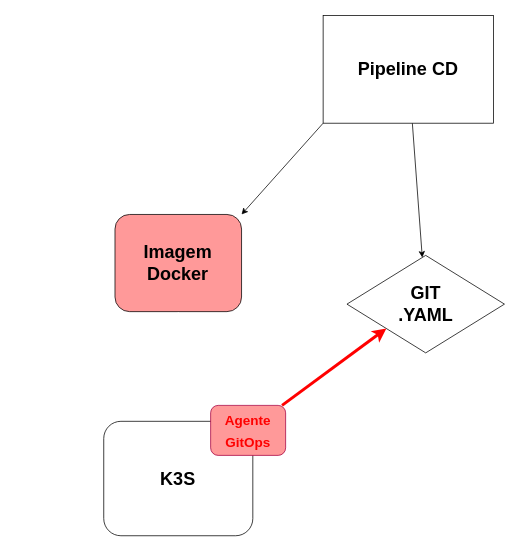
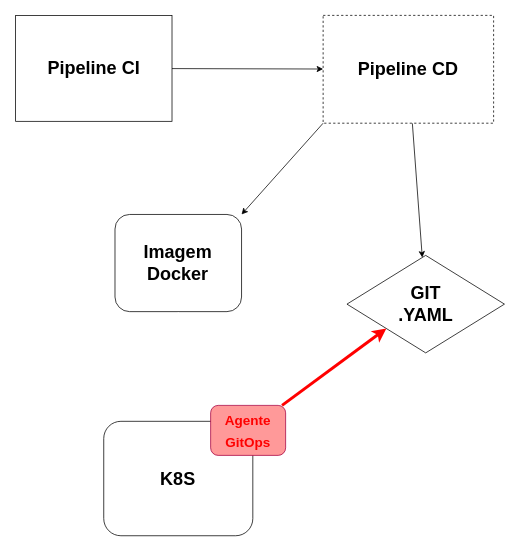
  <mxCell id="0" />
  <mxCell id="1" parent="0" />
+ <mxCell id="2" value="" style="edgeStyle=none;html=1;fontSize=24;" parent="1" source="4" target="6" edge="1"><mxGeometry relative="1" as="geometry" /></mxCell>
  <mxCell id="3" value="" style="edgeStyle=none;html=1;fontSize=24;entryX=1;entryY=0;entryDx=0;entryDy=0;exitX=0;exitY=1;exitDx=0;exitDy=0;" parent="1" source="6" target="7" edge="1"><mxGeometry relative="1" as="geometry"><mxPoint x="97.5" y="293.75" as="targetPoint" /></mxGeometry></mxCell>
+ <mxCell id="4" value="&lt;font style=&quot;font-size: 24px;&quot;&gt;&lt;b&gt;Pipeline CI&lt;/b&gt;&lt;/font&gt;" style="whiteSpace=wrap;html=1;" parent="1" vertex="1"><mxGeometry x="20" y="20" width="208.51" height="141.25" as="geometry" /></mxCell>
  <mxCell id="5" value="" style="edgeStyle=none;html=1;fontSize=24;" parent="1" source="6" target="8" edge="1"><mxGeometry relative="1" as="geometry" /></mxCell>
- <mxCell id="6" value="&lt;font style=&quot;font-size: 24px;&quot;&gt;&lt;b&gt;Pipeline CD&lt;/b&gt;&lt;/font&gt;" style="whiteSpace=wrap;html=1;" parent="1" vertex="1"><mxGeometry x="430" y="20" width="227.33" height="143.75" as="geometry" /></mxCell>
- <mxCell id="7" value="&lt;b&gt;Imagem&lt;br&gt;Docker&lt;/b&gt;" style="rounded=1;whiteSpace=wrap;html=1;fontSize=24;fillColor=#ff9999;" parent="1" vertex="1"><mxGeometry x="152.49" y="285.45" width="168.75" height="129.55" as="geometry" /></mxCell>
+ <mxCell id="6" value="&lt;font style=&quot;font-size: 24px;&quot;&gt;&lt;b&gt;Pipeline CD&lt;/b&gt;&lt;/font&gt;" style="whiteSpace=wrap;html=1;dashed=1;" parent="1" vertex="1"><mxGeometry x="430" y="20" width="227.33" height="143.75" as="geometry" /></mxCell>
+ <mxCell id="7" value="&lt;b&gt;Imagem&lt;br&gt;Docker&lt;/b&gt;" style="rounded=1;whiteSpace=wrap;html=1;fontSize=24;" parent="1" vertex="1"><mxGeometry x="152.49" y="285.45" width="168.75" height="129.55" as="geometry" /></mxCell>
  <mxCell id="8" value="&lt;font style=&quot;font-size: 24px;&quot;&gt;&lt;b&gt;GIT&lt;br&gt;.YAML&lt;br&gt;&lt;/b&gt;&lt;/font&gt;" style="rhombus;whiteSpace=wrap;html=1;" parent="1" vertex="1"><mxGeometry x="461.79" y="340" width="210" height="130" as="geometry" /></mxCell>
  <mxCell id="9" style="edgeStyle=none;html=1;strokeColor=#FFFFFF;strokeWidth=1;fontSize=18;fontColor=#FF0000;entryX=0.5;entryY=1;entryDx=0;entryDy=0;" parent="1" source="10" target="7" edge="1"><mxGeometry relative="1" as="geometry"><mxPoint x="237.38" y="417.5" as="targetPoint" /></mxGeometry></mxCell>
- <mxCell id="10" value="&lt;b&gt;K3S&lt;/b&gt;" style="rounded=1;whiteSpace=wrap;html=1;fontSize=24;" parent="1" vertex="1"><mxGeometry x="137.49" y="561.25" width="198.76" height="152.58" as="geometry" /></mxCell>
+ <mxCell id="10" value="&lt;b&gt;K8S&lt;/b&gt;" style="rounded=1;whiteSpace=wrap;html=1;fontSize=24;" parent="1" vertex="1"><mxGeometry x="137.49" y="561.25" width="198.76" height="152.58" as="geometry" /></mxCell>
  <mxCell id="11" style="edgeStyle=none;html=1;fontSize=18;fontColor=#FF0000;fillColor=#a20025;strokeColor=#FF0000;strokeWidth=4;entryX=0;entryY=1;entryDx=0;entryDy=0;" parent="1" source="12" target="8" edge="1"><mxGeometry relative="1" as="geometry" /></mxCell>
  <mxCell id="12" value="&lt;font style=&quot;font-size: 18px;&quot;&gt;&lt;b&gt;Agente&lt;br&gt;GitOps&lt;/b&gt;&lt;/font&gt;" style="rounded=1;whiteSpace=wrap;html=1;fontSize=24;strokeColor=#A50040;fillColor=#FF9999;fontColor=#FF0000;" parent="1" vertex="1"><mxGeometry x="280" y="540" width="100" height="66.67" as="geometry" /></mxCell>
